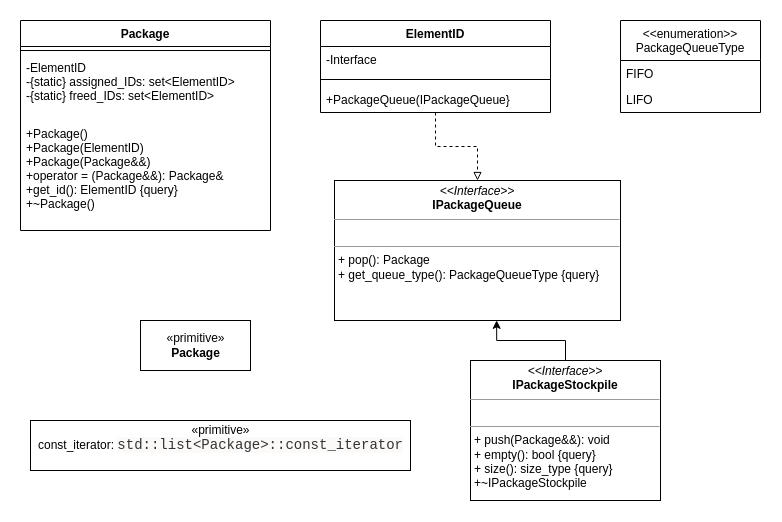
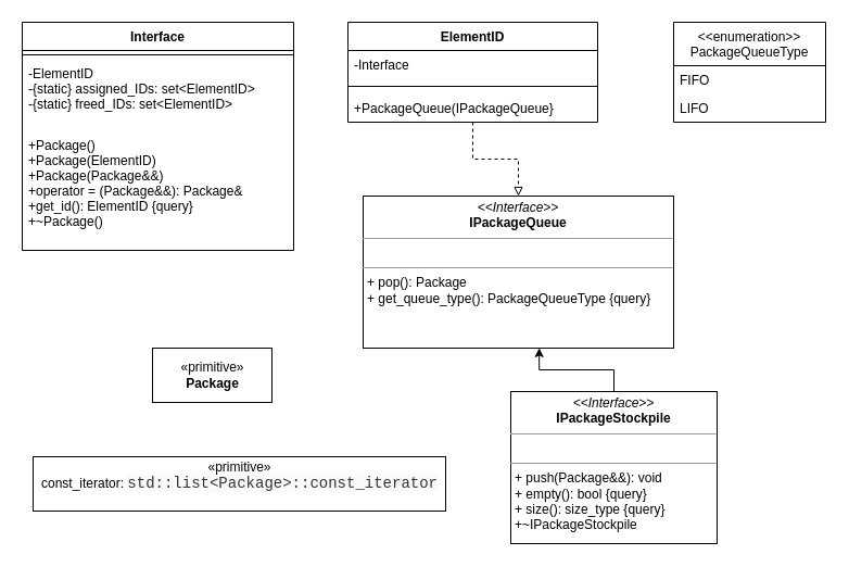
  <mxCell id="0" />
  <mxCell id="1" parent="0" />
  <mxCell id="2" style="edgeStyle=orthogonalEdgeStyle;rounded=0;orthogonalLoop=1;jettySize=auto;html=1;entryX=0.5;entryY=0;entryDx=0;entryDy=0;endArrow=block;endFill=0;dashed=1;" parent="1" source="3" target="14" edge="1"><mxGeometry relative="1" as="geometry" /></mxCell>
  <mxCell id="3" value="ElementID" style="swimlane;fontStyle=1;align=center;verticalAlign=top;childLayout=stackLayout;horizontal=1;startSize=26;horizontalStack=0;resizeParent=1;resizeParentMax=0;resizeLast=0;collapsible=1;marginBottom=0;" parent="1" vertex="1"><mxGeometry x="320" y="20" width="230" height="92" as="geometry" /></mxCell>
  <mxCell id="4" value="-Interface" style="text;strokeColor=none;fillColor=none;align=left;verticalAlign=top;spacingLeft=4;spacingRight=4;overflow=hidden;rotatable=0;points=[[0,0.5],[1,0.5]];portConstraint=eastwest;" parent="3" vertex="1"><mxGeometry y="26" width="230" height="26" as="geometry" /></mxCell>
  <mxCell id="5" value="" style="line;strokeWidth=1;fillColor=none;align=left;verticalAlign=middle;spacingTop=-1;spacingLeft=3;spacingRight=3;rotatable=0;labelPosition=right;points=[];portConstraint=eastwest;" parent="3" vertex="1"><mxGeometry y="52" width="230" height="14" as="geometry" /></mxCell>
  <mxCell id="6" value="+PackageQueue(IPackageQueue}" style="text;strokeColor=none;fillColor=none;align=left;verticalAlign=top;spacingLeft=4;spacingRight=4;overflow=hidden;rotatable=0;points=[[0,0.5],[1,0.5]];portConstraint=eastwest;" parent="3" vertex="1"><mxGeometry y="66" width="230" height="26" as="geometry" /></mxCell>
- <mxCell id="7" value="Package" style="swimlane;fontStyle=1;align=center;verticalAlign=top;childLayout=stackLayout;horizontal=1;startSize=26;horizontalStack=0;resizeParent=1;resizeParentMax=0;resizeLast=0;collapsible=1;marginBottom=0;" parent="1" vertex="1"><mxGeometry x="20" y="20" width="250" height="210" as="geometry" /></mxCell>
+ <mxCell id="7" value="Interface" style="swimlane;fontStyle=1;align=center;verticalAlign=top;childLayout=stackLayout;horizontal=1;startSize=26;horizontalStack=0;resizeParent=1;resizeParentMax=0;resizeLast=0;collapsible=1;marginBottom=0;" parent="1" vertex="1"><mxGeometry x="20" y="20" width="250" height="210" as="geometry" /></mxCell>
  <mxCell id="8" value="" style="line;strokeWidth=1;fillColor=none;align=left;verticalAlign=middle;spacingTop=-1;spacingLeft=3;spacingRight=3;rotatable=0;labelPosition=right;points=[];portConstraint=eastwest;" parent="7" vertex="1"><mxGeometry y="26" width="250" height="8" as="geometry" /></mxCell>
  <mxCell id="9" value="-ElementID&#10;-{static} assigned_IDs: set&lt;ElementID&gt;&#10;-{static} freed_IDs: set&lt;ElementID&gt;" style="text;strokeColor=none;fillColor=none;align=left;verticalAlign=top;spacingLeft=4;spacingRight=4;overflow=hidden;rotatable=0;points=[[0,0.5],[1,0.5]];portConstraint=eastwest;" parent="7" vertex="1"><mxGeometry y="34" width="250" height="66" as="geometry" /></mxCell>
  <mxCell id="10" value="+Package()&#10;+Package(ElementID)&#10;+Package(Package&amp;&amp;)&#10;+operator = (Package&amp;&amp;): Package&amp;&#10;+get_id(): ElementID {query}&#10;+~Package()" style="text;strokeColor=none;fillColor=none;align=left;verticalAlign=top;spacingLeft=4;spacingRight=4;overflow=hidden;rotatable=0;points=[[0,0.5],[1,0.5]];portConstraint=eastwest;" parent="7" vertex="1"><mxGeometry y="100" width="250" height="110" as="geometry" /></mxCell>
  <mxCell id="11" value="&lt;&lt;enumeration&gt;&gt;&#10;PackageQueueType" style="swimlane;fontStyle=0;childLayout=stackLayout;horizontal=1;startSize=40;fillColor=none;horizontalStack=0;resizeParent=1;resizeParentMax=0;resizeLast=0;collapsible=1;marginBottom=0;" parent="1" vertex="1"><mxGeometry x="620" y="20" width="140" height="92" as="geometry" /></mxCell>
  <mxCell id="12" value="FIFO" style="text;strokeColor=none;fillColor=none;align=left;verticalAlign=top;spacingLeft=4;spacingRight=4;overflow=hidden;rotatable=0;points=[[0,0.5],[1,0.5]];portConstraint=eastwest;" parent="11" vertex="1"><mxGeometry y="40" width="140" height="26" as="geometry" /></mxCell>
  <mxCell id="13" value="LIFO" style="text;strokeColor=none;fillColor=none;align=left;verticalAlign=top;spacingLeft=4;spacingRight=4;overflow=hidden;rotatable=0;points=[[0,0.5],[1,0.5]];portConstraint=eastwest;" parent="11" vertex="1"><mxGeometry y="66" width="140" height="26" as="geometry" /></mxCell>
  <mxCell id="14" value="&lt;p style=&quot;margin: 0px ; margin-top: 4px ; text-align: center&quot;&gt;&lt;i&gt;&amp;lt;&amp;lt;Interface&amp;gt;&amp;gt;&lt;/i&gt;&lt;br&gt;&lt;b&gt;IPackageQueue&lt;/b&gt;&lt;/p&gt;&lt;hr size=&quot;1&quot;&gt;&lt;p style=&quot;margin: 0px ; margin-left: 4px&quot;&gt;&lt;br&gt;&lt;/p&gt;&lt;hr size=&quot;1&quot;&gt;&lt;p style=&quot;margin: 0px ; margin-left: 4px&quot;&gt;+ pop(): Package&lt;br&gt;+ get_queue_type(): PackageQueueType {query}&lt;/p&gt;" style="verticalAlign=top;align=left;overflow=fill;fontSize=12;fontFamily=Helvetica;html=1;" parent="1" vertex="1"><mxGeometry x="334" y="180" width="286" height="140" as="geometry" /></mxCell>
  <mxCell id="15" style="edgeStyle=orthogonalEdgeStyle;rounded=0;orthogonalLoop=1;jettySize=auto;html=1;entryX=0.567;entryY=0.999;entryDx=0;entryDy=0;entryPerimeter=0;" parent="1" source="16" target="14" edge="1"><mxGeometry relative="1" as="geometry" /></mxCell>
  <mxCell id="16" value="&lt;p style=&quot;margin: 0px ; margin-top: 4px ; text-align: center&quot;&gt;&lt;i&gt;&amp;lt;&amp;lt;Interface&amp;gt;&amp;gt;&lt;/i&gt;&lt;br&gt;&lt;b&gt;IPackageStockpile&lt;/b&gt;&lt;/p&gt;&lt;hr size=&quot;1&quot;&gt;&lt;p style=&quot;margin: 0px ; margin-left: 4px&quot;&gt;&lt;br&gt;&lt;/p&gt;&lt;hr size=&quot;1&quot;&gt;&lt;p style=&quot;margin: 0px ; margin-left: 4px&quot;&gt;+ push(Package&amp;amp;&amp;amp;): void&lt;br&gt;+ empty(): bool {query}&lt;/p&gt;&lt;p style=&quot;margin: 0px ; margin-left: 4px&quot;&gt;+ size(): size_type {query}&lt;/p&gt;&lt;p style=&quot;margin: 0px ; margin-left: 4px&quot;&gt;+~IPackageStockpile&lt;/p&gt;" style="verticalAlign=top;align=left;overflow=fill;fontSize=12;fontFamily=Helvetica;html=1;" parent="1" vertex="1"><mxGeometry x="470" y="360" width="190" height="140" as="geometry" /></mxCell>
  <mxCell id="17" value="«primitive»&lt;br&gt;&lt;b&gt;Package&lt;/b&gt;" style="html=1;" parent="1" vertex="1"><mxGeometry x="140" y="320" width="110" height="50" as="geometry" /></mxCell>
  <mxCell id="18" value="«primitive»&lt;br&gt;const_iterator:&amp;nbsp;&lt;span style=&quot;color: rgb(51 , 51 , 51) ; font-family: &amp;#34;consolas&amp;#34; , &amp;#34;andale mono wt&amp;#34; , &amp;#34;andale mono&amp;#34; , &amp;#34;bitstream vera sans mono&amp;#34; , &amp;#34;nimbus mono l&amp;#34; , &amp;#34;monaco&amp;#34; , &amp;#34;courier new&amp;#34; , monospace ; font-size: 14px ; text-align: left ; background-color: rgb(251 , 250 , 249)&quot;&gt;std::list&amp;lt;Package&amp;gt;::const_iterator&lt;/span&gt;&lt;br&gt;&amp;nbsp;&amp;nbsp;" style="html=1;" vertex="1" parent="1"><mxGeometry x="30" y="420" width="380" height="50" as="geometry" /></mxCell>
